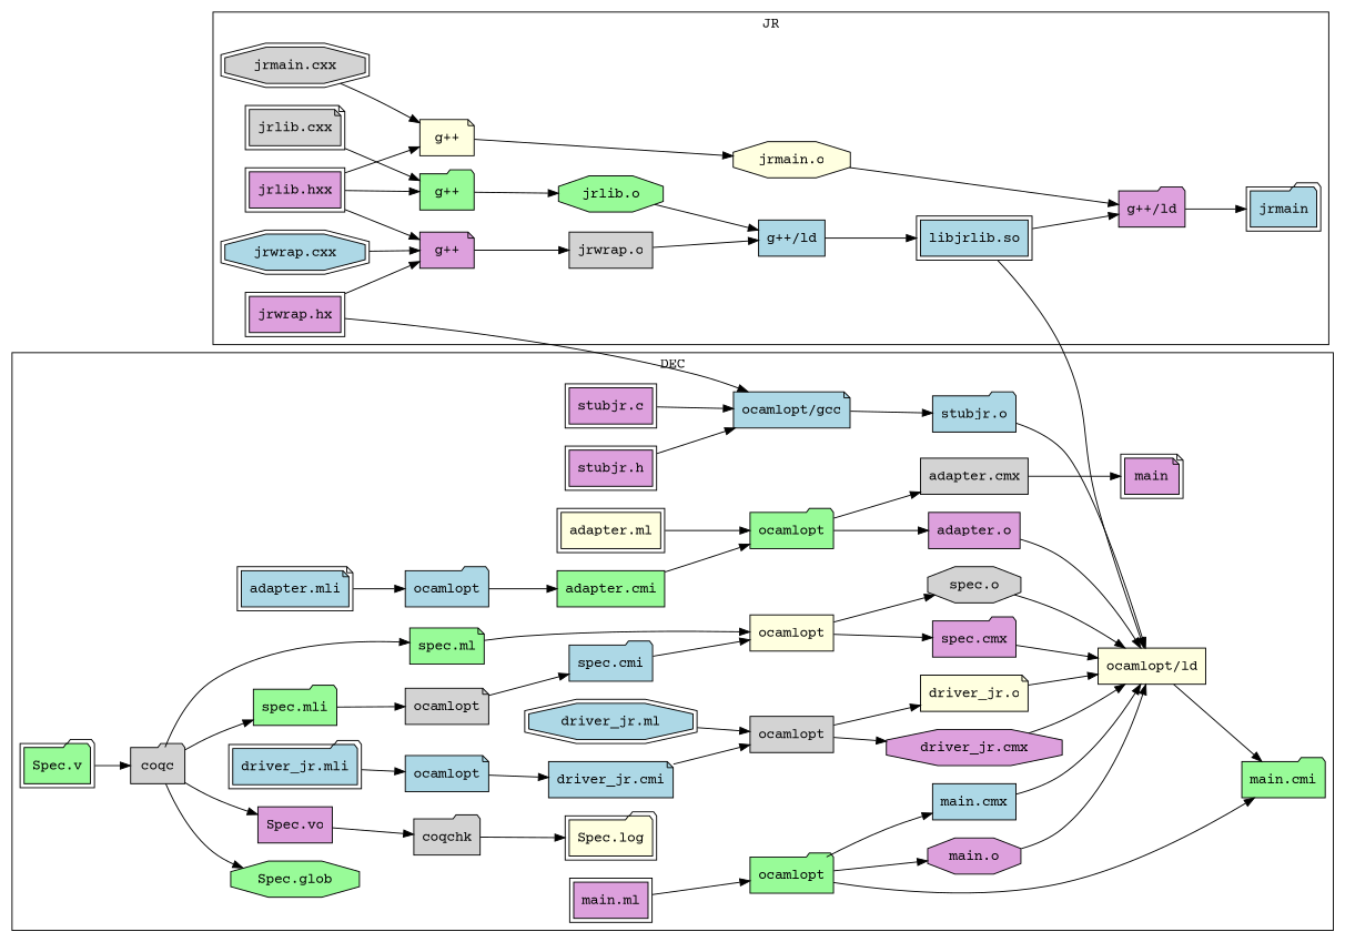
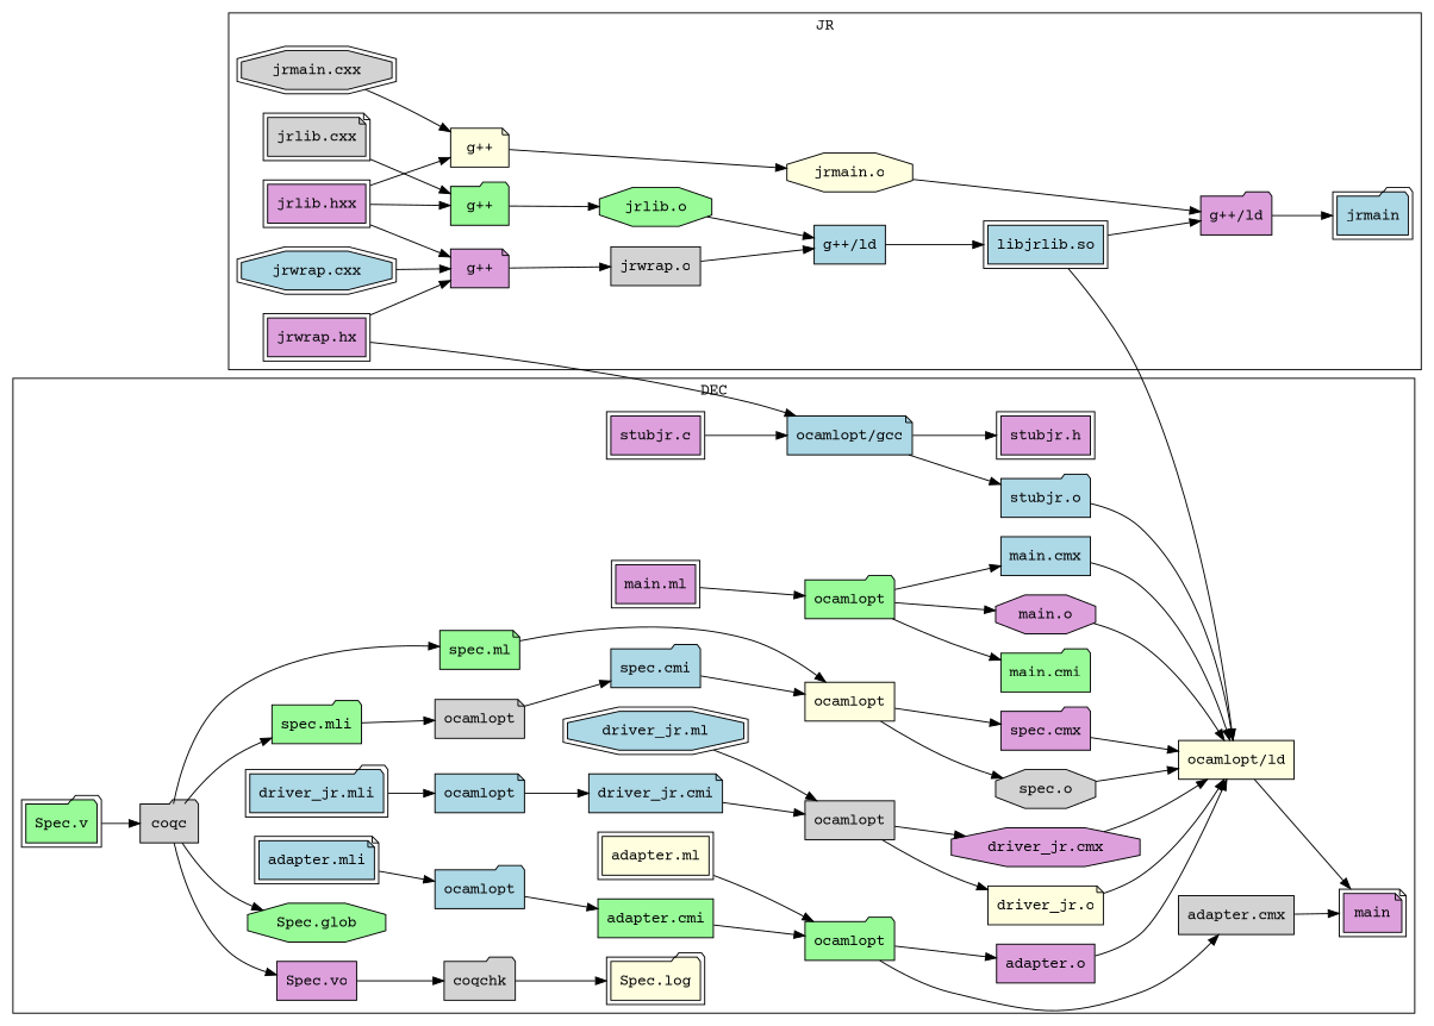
  digraph {
    fontname="Courier Prime"
    rankdir=LR
    node [fillcolor=lightblue fontname="Courier Prime" peripheries=1 shape=box style=filled]
    edge [fontname="Courier Prime" style=solid]
    n1 [fillcolor=plum label="stubjr.c" peripheries=2]
    n2 [fillcolor=plum label="stubjr.h" peripheries=2]
    n3 [label="driver_jr.ml" peripheries=2 shape=octagon]
    n4 [label="driver_jr.mli" peripheries=2 shape=folder]
    n5 [fillcolor=palegreen label="Spec.v" peripheries=2 shape=folder]
    n6 [fillcolor=lightyellow label="adapter.ml" peripheries=2]
    n7 [label="adapter.mli" peripheries=2 shape=note]
    n8 [fillcolor=plum label="main.ml" peripheries=2]
    n9 [label="stubjr.o" shape=folder]
    n10 [label="driver_jr.cmi" shape=note]
    n11 [fillcolor=plum label="driver_jr.cmx" shape=octagon]
    n12 [fillcolor=lightyellow label="driver_jr.o" shape=note]
    n13 [fillcolor=plum label="Spec.vo"]
    n14 [fillcolor=palegreen label="Spec.glob" shape=octagon]
    n15 [fillcolor=palegreen label="spec.mli" shape=folder]
    n16 [fillcolor=palegreen label="spec.ml" shape=note]
    n17 [label="spec.cmi" shape=folder]
    n18 [fillcolor=plum label="spec.cmx" shape=folder]
    n19 [fillcolor=lightgrey label="spec.o" shape=octagon]
    n20 [fillcolor=palegreen label="adapter.cmi"]
    n21 [fillcolor=lightgrey label="adapter.cmx"]
    n22 [fillcolor=plum label="adapter.o"]
    n23 [fillcolor=palegreen label="main.cmi" shape=folder]
    n24 [label="main.cmx"]
    n25 [fillcolor=plum label="main.o" shape=octagon]
    n26 [fillcolor=lightyellow label="Spec.log" peripheries=2 shape=folder]
    n27 [fillcolor=plum label=main peripheries=2 shape=note]
    n28 [fillcolor=lightgrey label=coqc shape=folder]
    n29 [fillcolor=lightgrey label=coqchk shape=folder]
    n30 [label="ocamlopt/gcc" shape=note]
    n31 [label=ocamlopt shape=note]
    n32 [fillcolor=lightgrey label=ocamlopt]
    n33 [fillcolor=lightgrey label=ocamlopt shape=note]
    n34 [fillcolor=lightyellow label=ocamlopt]
    n35 [label=ocamlopt shape=folder]
    n36 [fillcolor=palegreen label=ocamlopt shape=folder]
    n37 [fillcolor=palegreen label=ocamlopt shape=folder]
    n38 [fillcolor=lightyellow label="ocamlopt/ld"]
    n39 [fillcolor=plum label="jrlib.hxx" peripheries=2]
    n40 [fillcolor=lightgrey label="jrlib.cxx" peripheries=2 shape=note]
    n41 [fillcolor=plum label="jrwrap.hx" peripheries=2]
    n42 [label="jrwrap.cxx" peripheries=2 shape=octagon]
    n43 [fillcolor=lightgrey label="jrmain.cxx" peripheries=2 shape=octagon]
    n44 [fillcolor=palegreen label="jrlib.o" shape=octagon]
    n45 [fillcolor=lightgrey label="jrwrap.o"]
    n46 [fillcolor=lightyellow label="jrmain.o" shape=octagon]
    n47 [label="libjrlib.so" peripheries=2]
    n48 [label=jrmain peripheries=2 shape=folder]
    n49 [fillcolor=palegreen label="g++" shape=folder]
    n50 [fillcolor=plum label="g++" shape=note]
    n51 [label="g++/ld"]
    n52 [fillcolor=lightyellow label="g++" shape=note]
    n53 [fillcolor=plum label="g++/ld" shape=folder]
    subgraph cluster_1 {
      label=DEC
      n1
      n2
      n3
      n4
      n5
      n6
      n7
      n8
      n9
      n10
      n11
      n12
      n13
      n14
      n15
      n16
      n17
      n18
      n19
      n20
      n21
      n22
      n23
      n24
      n25
      n26
      n27
      n28
      n29
      n30
      n31
      n32
      n33
      n34
      n35
      n36
      n37
      n38
    }
    subgraph cluster_2 {
      label=JR
      n39
      n40
      n41
      n42
      n43
      n44
      n45
      n46
      n47
      n48
      n49
      n50
      n51
      n52
      n53
    }
    n1 -> n30
-   n2 -> n30
+   n30 -> n2
    n3 -> n32
    n4 -> n31
    n5 -> n28
    n6 -> n36
    n7 -> n35
    n8 -> n37
    n9 -> n38
    n10 -> n32
    n11 -> n38
    n12 -> n38
    n13 -> n29
    n15 -> n33
    n16 -> n34
    n17 -> n34
    n18 -> n38
    n19 -> n38
    n20 -> n36
    n21 -> n27
    n22 -> n38
    n24 -> n38
    n25 -> n38
    n28 -> n13
    n28 -> n14
    n28 -> n15
    n28 -> n16
    n29 -> n26
    n30 -> n9
    n31 -> n10
    n32 -> n11
    n32 -> n12
    n33 -> n17
    n34 -> n18
    n34 -> n19
    n35 -> n20
    n36 -> n21
    n36 -> n22
    n37 -> n23
    n37 -> n24
    n37 -> n25
-   n38 -> n23
+   n38 -> n27
    n39 -> n49
    n39 -> n50
    n39 -> n52
    n40 -> n49
    n41 -> n30
    n41 -> n50
    n42 -> n50
    n43 -> n52
    n44 -> n51
    n45 -> n51
    n46 -> n53
    n47 -> n38
    n47 -> n53
    n49 -> n44
    n50 -> n45
    n51 -> n47
    n52 -> n46
    n53 -> n48
  }
